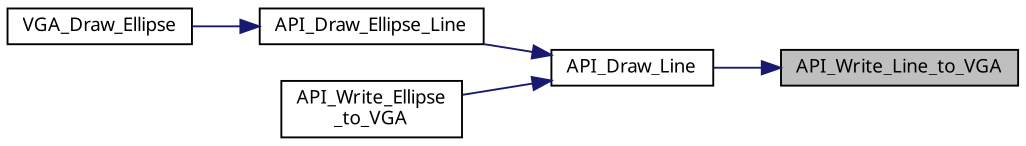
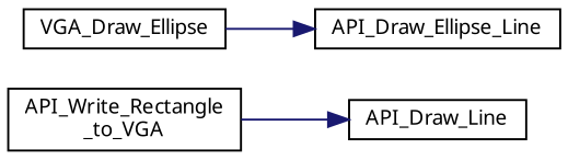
  digraph {
    fontname="Noto Sans"
    rankdir=RL
    node [color=black fillcolor=white fontname="Noto Sans" fontsize=10 shape=record style=filled]
    edge [color=midnightblue dir=back fontname="Noto Sans" fontsize=10 labelfontname=Helvetica labelfontsize=10 style=solid]
-   n1 [fillcolor=grey75 fontcolor=black height=0.2 label=API_Write_Line_to_VGA width=0.4]
    n2 [height=0.2 label=API_Draw_Line width=0.4]
    n3 [height=0.2 label=API_Draw_Ellipse_Line width=0.4]
-   n4 [height=0.2 label="API_Write_Ellipse\l_to_VGA" width=0.4]
+   n4 [height=0.2 label="API_Write_Rectangle\l_to_VGA" width=0.4]
    n5 [height=0.2 label=VGA_Draw_Ellipse width=0.4]
-   n1 -> n2
-   n2 -> n3
    n2 -> n4
    n3 -> n5
  }
